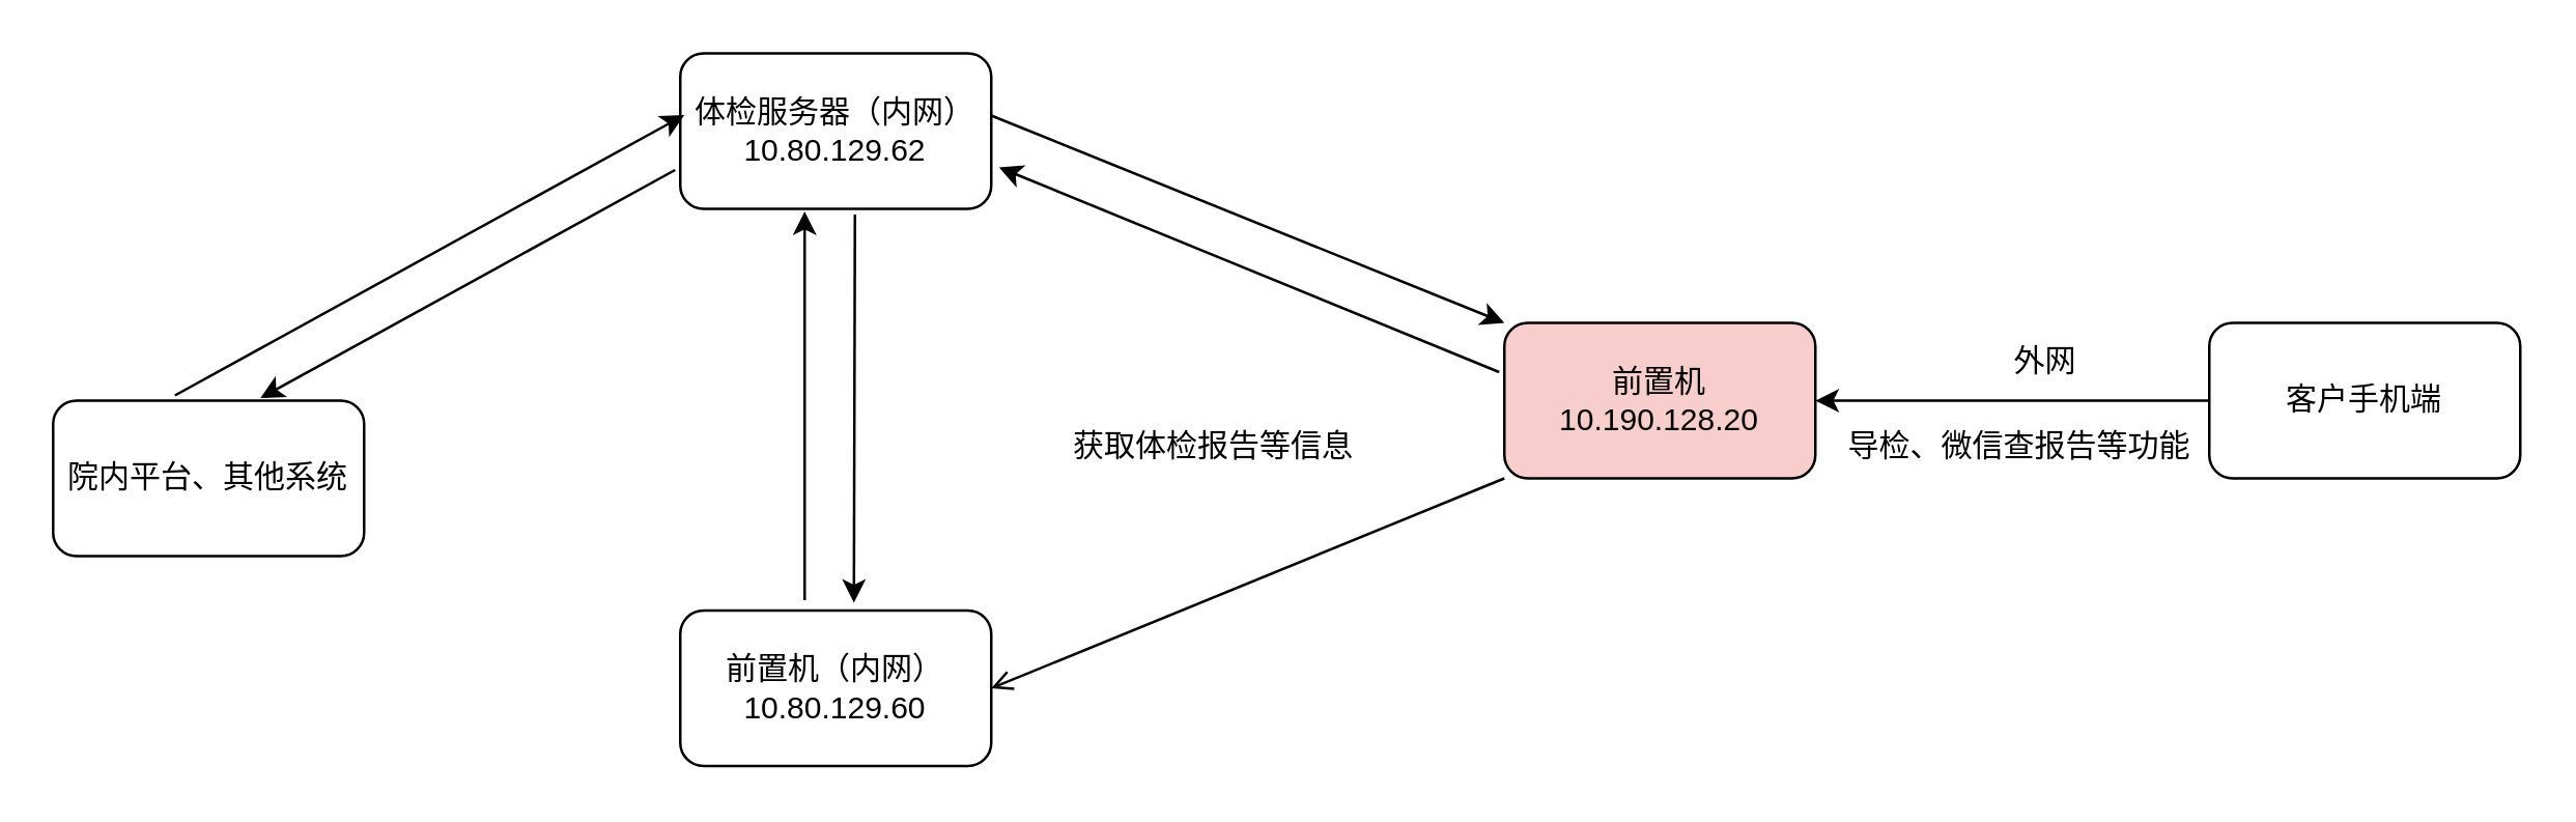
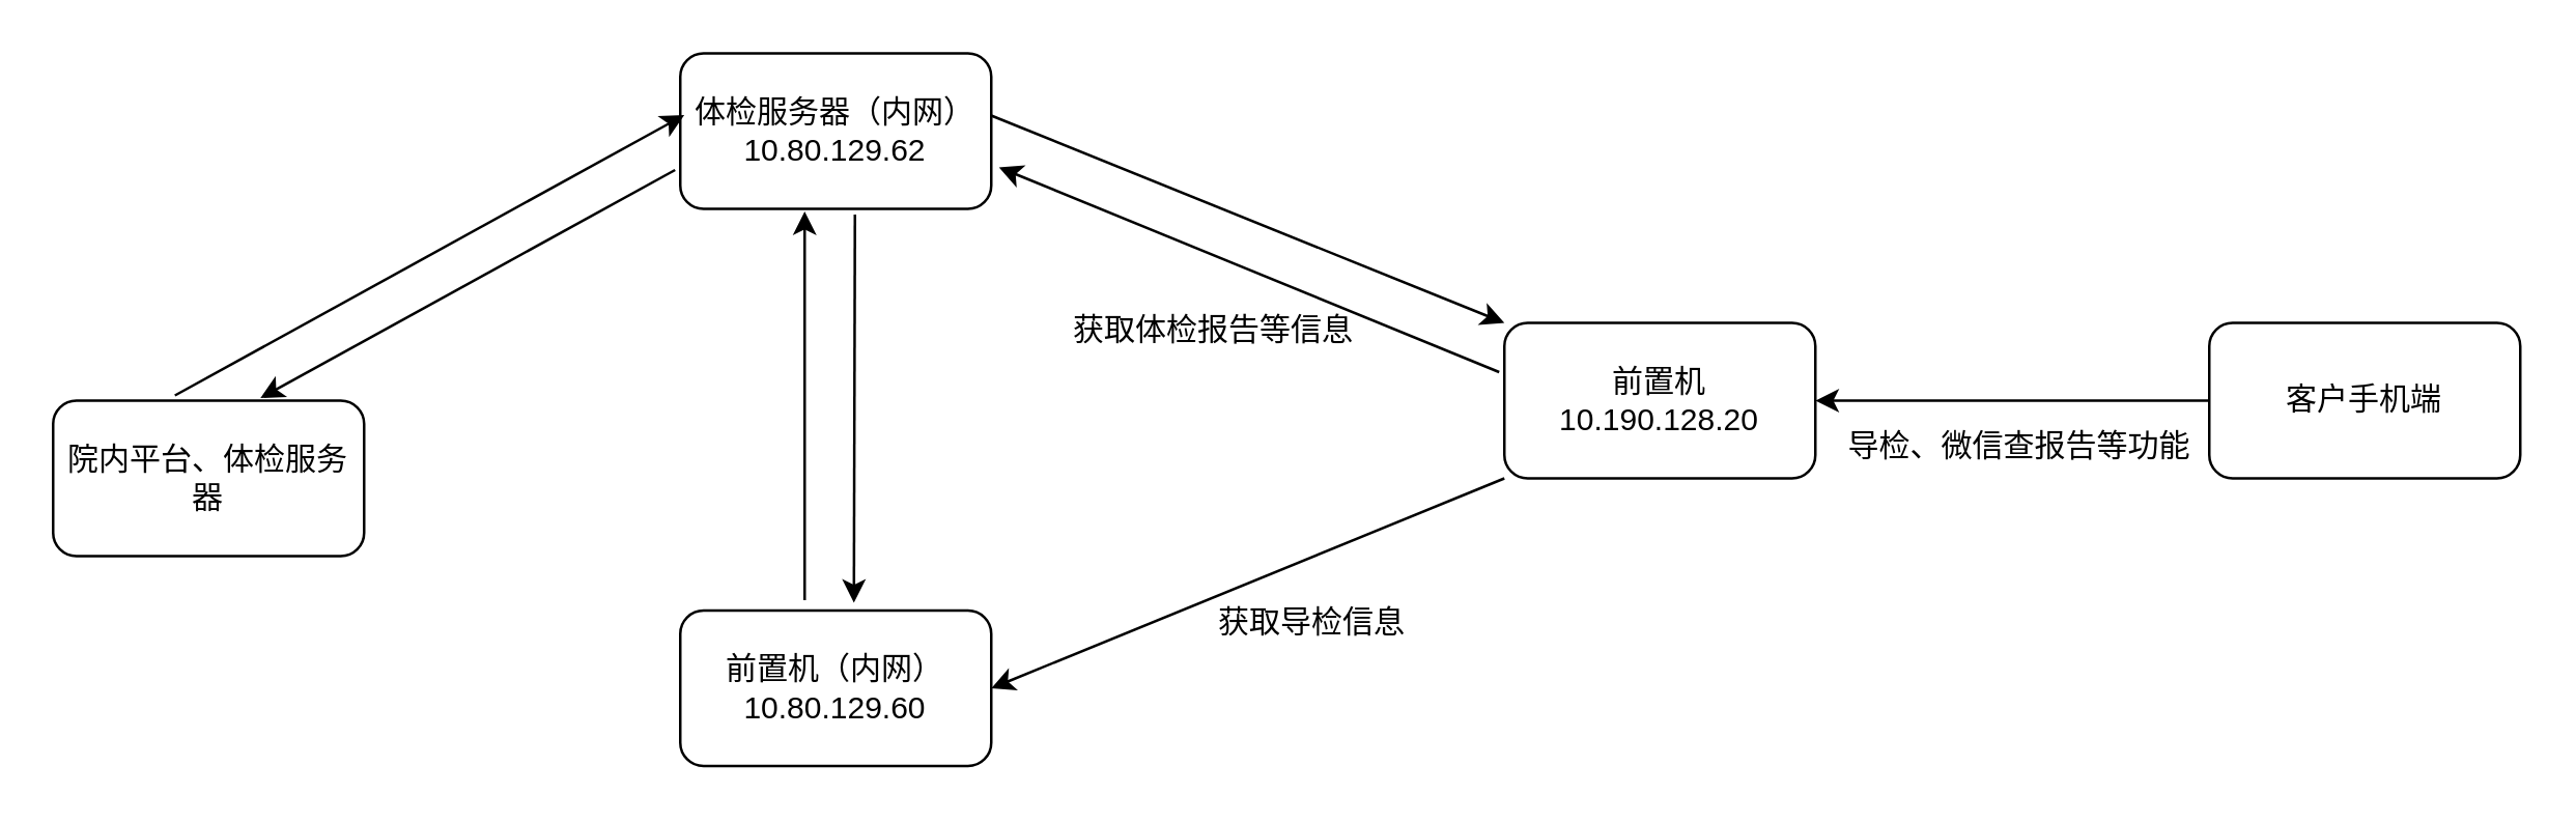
  <mxCell id="0" />
  <mxCell id="1" parent="0" />
  <mxCell id="2" value="体检服务器（内网）&lt;div&gt;10.80.129.62&lt;/div&gt;" style="rounded=1;whiteSpace=wrap;html=1;" vertex="1" parent="1"><mxGeometry x="262" y="20" width="120" height="60" as="geometry" /></mxCell>
  <mxCell id="3" value="前置机（内网）&lt;div&gt;10.80.129.60&lt;/div&gt;" style="rounded=1;whiteSpace=wrap;html=1;" vertex="1" parent="1"><mxGeometry x="262" y="235" width="120" height="60" as="geometry" /></mxCell>
- <mxCell id="4" value="前置机&lt;div&gt;10.190.128.20&lt;/div&gt;" style="rounded=1;whiteSpace=wrap;html=1;fillColor=#f8cecc;" vertex="1" parent="1"><mxGeometry x="580" y="124" width="120" height="60" as="geometry" /></mxCell>
- <mxCell id="5" value="" style="endArrow=open;html=1;rounded=0;entryX=1;entryY=0.5;entryDx=0;entryDy=0;exitX=0;exitY=1;exitDx=0;exitDy=0;" edge="1" parent="1" source="4" target="3"><mxGeometry width="50" height="50" relative="1" as="geometry"><mxPoint x="621" y="238" as="sourcePoint" /><mxPoint x="671" y="188" as="targetPoint" /></mxGeometry></mxCell>
+ <mxCell id="4" value="前置机&lt;div&gt;10.190.128.20&lt;/div&gt;" style="rounded=1;whiteSpace=wrap;html=1;" vertex="1" parent="1"><mxGeometry x="580" y="124" width="120" height="60" as="geometry" /></mxCell>
+ <mxCell id="5" value="" style="endArrow=classic;html=1;rounded=0;entryX=1;entryY=0.5;entryDx=0;entryDy=0;exitX=0;exitY=1;exitDx=0;exitDy=0;" edge="1" parent="1" source="4" target="3"><mxGeometry width="50" height="50" relative="1" as="geometry"><mxPoint x="621" y="238" as="sourcePoint" /><mxPoint x="671" y="188" as="targetPoint" /></mxGeometry></mxCell>
+ <mxCell id="6" value="获取导检信息" style="text;html=1;align=center;verticalAlign=middle;whiteSpace=wrap;rounded=0;" vertex="1" parent="1"><mxGeometry x="463" y="225" width="86" height="30" as="geometry" /></mxCell>
  <mxCell id="7" value="" style="endArrow=classic;html=1;rounded=0;entryX=0;entryY=0;entryDx=0;entryDy=0;" edge="1" parent="1" target="4"><mxGeometry width="50" height="50" relative="1" as="geometry"><mxPoint x="382" y="44" as="sourcePoint" /><mxPoint x="432" y="-6" as="targetPoint" /></mxGeometry></mxCell>
  <mxCell id="8" value="" style="endArrow=classic;html=1;rounded=0;" edge="1" parent="1"><mxGeometry width="50" height="50" relative="1" as="geometry"><mxPoint x="578" y="143" as="sourcePoint" /><mxPoint x="385" y="64" as="targetPoint" /></mxGeometry></mxCell>
- <mxCell id="9" value="获取体检报告等信息" style="text;html=1;align=center;verticalAlign=middle;whiteSpace=wrap;rounded=0;" vertex="1" parent="1"><mxGeometry x="408" y="157" width="120" height="30" as="geometry" /></mxCell>
+ <mxCell id="9" value="获取体检报告等信息" style="text;html=1;align=center;verticalAlign=middle;whiteSpace=wrap;rounded=0;" vertex="1" parent="1"><mxGeometry x="408" y="112" width="120" height="30" as="geometry" /></mxCell>
  <mxCell id="10" value="客户手机端" style="rounded=1;whiteSpace=wrap;html=1;" vertex="1" parent="1"><mxGeometry x="852" y="124" width="120" height="60" as="geometry" /></mxCell>
- <mxCell id="11" value="外网" style="text;html=1;align=center;verticalAlign=middle;whiteSpace=wrap;rounded=0;" vertex="1" parent="1"><mxGeometry x="759" y="124" width="60" height="30" as="geometry" /></mxCell>
  <mxCell id="12" value="" style="endArrow=classic;html=1;rounded=0;entryX=1;entryY=0.5;entryDx=0;entryDy=0;exitX=0;exitY=0.5;exitDx=0;exitDy=0;" edge="1" parent="1" source="10" target="4"><mxGeometry width="50" height="50" relative="1" as="geometry"><mxPoint x="850" y="154" as="sourcePoint" /><mxPoint x="743" y="178" as="targetPoint" /></mxGeometry></mxCell>
  <mxCell id="13" value="导检、微信查报告等功能" style="text;html=1;align=center;verticalAlign=middle;whiteSpace=wrap;rounded=0;" vertex="1" parent="1"><mxGeometry x="696" y="157" width="166" height="30" as="geometry" /></mxCell>
- <mxCell id="14" value="院内平台、其他系统" style="rounded=1;whiteSpace=wrap;html=1;" vertex="1" parent="1"><mxGeometry x="20" y="154" width="120" height="60" as="geometry" /></mxCell>
+ <mxCell id="14" value="院内平台、体检服务器" style="rounded=1;whiteSpace=wrap;html=1;" vertex="1" parent="1"><mxGeometry x="20" y="154" width="120" height="60" as="geometry" /></mxCell>
  <mxCell id="15" value="" style="endArrow=classic;html=1;rounded=0;entryX=0.013;entryY=0.397;entryDx=0;entryDy=0;entryPerimeter=0;" edge="1" parent="1" target="2"><mxGeometry width="50" height="50" relative="1" as="geometry"><mxPoint x="67" y="152" as="sourcePoint" /><mxPoint x="244" y="54" as="targetPoint" /></mxGeometry></mxCell>
  <mxCell id="16" value="" style="endArrow=classic;html=1;rounded=0;" edge="1" parent="1"><mxGeometry width="50" height="50" relative="1" as="geometry"><mxPoint x="260" y="65" as="sourcePoint" /><mxPoint x="100" y="153" as="targetPoint" /></mxGeometry></mxCell>
  <mxCell id="17" value="" style="endArrow=classic;html=1;rounded=0;" edge="1" parent="1"><mxGeometry width="50" height="50" relative="1" as="geometry"><mxPoint x="310" y="231" as="sourcePoint" /><mxPoint x="310" y="81" as="targetPoint" /></mxGeometry></mxCell>
  <mxCell id="18" value="" style="endArrow=classic;html=1;rounded=0;exitX=0.62;exitY=1.037;exitDx=0;exitDy=0;exitPerimeter=0;" edge="1" parent="1"><mxGeometry width="50" height="50" relative="1" as="geometry"><mxPoint x="329.4" y="82.22" as="sourcePoint" /><mxPoint x="329" y="232" as="targetPoint" /></mxGeometry></mxCell>
